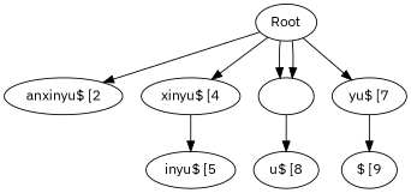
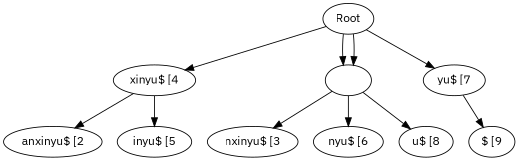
  digraph {
    fontname="IBM Plex Sans"
    node [fontname="IBM Plex Sans"]
    edge [fontname="IBM Plex Sans" headport="∞]"]
    Root
    "anxinyu$ [2"
    "xinyu$ [4"
    ""
    "yu$ [7"
    "inyu$ [5"
+   "nxinyu$ [3"
+   "nyu$ [6"
    "u$ [8"
    "$ [9"
-   Root -> "anxinyu$ [2"
+   "xinyu$ [4" -> "anxinyu$ [2"
    Root -> "xinyu$ [4"
    Root -> ""
    Root -> ""
    Root -> "yu$ [7"
    "xinyu$ [4" -> "inyu$ [5"
+   "" -> "nxinyu$ [3"
+   "" -> "nyu$ [6"
    "" -> "u$ [8"
    "yu$ [7" -> "$ [9"
  }
